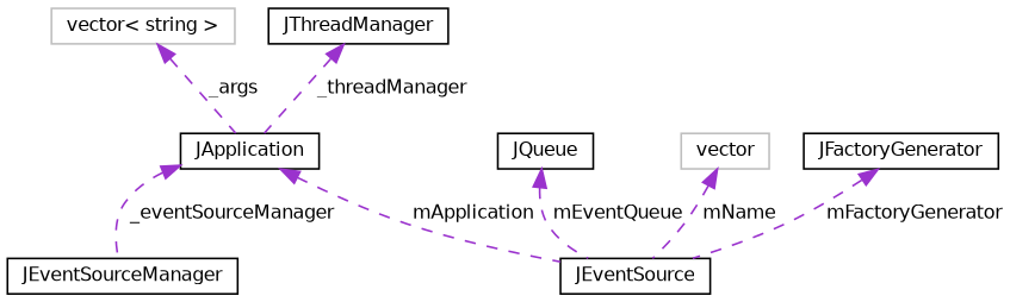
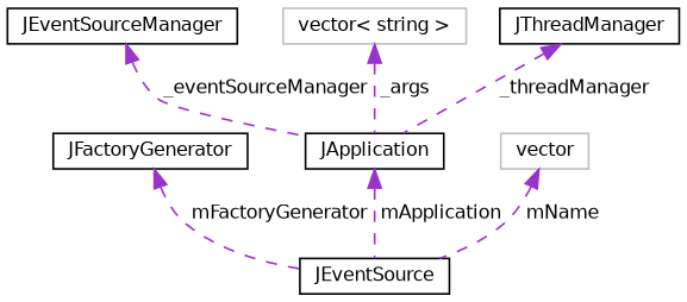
  digraph {
    node [color=black fillcolor=white fontname=Helvetica fontsize=10 shape=record style=filled]
    edge [color=darkorchid3 dir=back fontname=Helvetica fontsize=10 labelfontname=Helvetica labelfontsize=10 style=dashed]
    n1 [height=0.2 label=JEventSource width=0.4]
    n2 [height=0.2 label=JFactoryGenerator width=0.4]
    n3 [height=0.2 label=JApplication width=0.4]
    n4 [height=0.2 label=JEventSourceManager width=0.4]
    n5 [color=grey75 height=0.2 label="vector\< string \>" width=0.4]
    n6 [height=0.2 label=JThreadManager width=0.4]
-   n7 [height=0.2 label=JQueue width=0.4]
    n8 [color=grey75 height=0.2 label=vector width=0.4]
    n2 -> n1 [label=" mFactoryGenerator"]
    n3 -> n1 [label=" mApplication"]
-   n3 -> n4 [label=" _eventSourceManager"]
+   n4 -> n3 [label=" _eventSourceManager"]
    n5 -> n3 [label=" _args"]
    n6 -> n3 [label=" _threadManager"]
-   n7 -> n1 [label=" mEventQueue"]
    n8 -> n1 [label=" mName"]
  }
